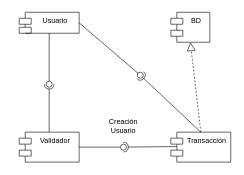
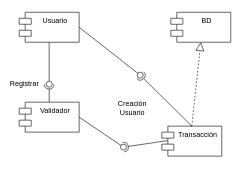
  <mxCell id="0" />
  <mxCell id="1" parent="0" />
- <mxCell id="2" value="Usuario" style="shape=module;align=left;spacingLeft=20;align=center;verticalAlign=top;" vertex="1" parent="1"><mxGeometry x="31" y="20" width="100" height="35" as="geometry" /></mxCell>
+ <mxCell id="2" value="Usuario" style="shape=module;align=left;spacingLeft=20;align=center;verticalAlign=top;" vertex="1" parent="1"><mxGeometry x="31" y="20" width="100" height="50" as="geometry" /></mxCell>
  <mxCell id="3" value="" style="rounded=0;orthogonalLoop=1;jettySize=auto;html=1;endArrow=none;endFill=0;exitX=0.5;exitY=1;exitDx=0;exitDy=0;" edge="1" target="5" parent="1" source="2"><mxGeometry relative="1" as="geometry"><mxPoint x="80" y="90" as="sourcePoint" /></mxGeometry></mxCell>
  <mxCell id="4" value="" style="rounded=0;orthogonalLoop=1;jettySize=auto;html=1;endArrow=halfCircle;endFill=0;entryX=0.5;entryY=0.5;entryDx=0;entryDy=0;endSize=6;strokeWidth=1;exitX=0.5;exitY=0;exitDx=0;exitDy=0;" edge="1" target="5" parent="1" source="7"><mxGeometry relative="1" as="geometry"><mxPoint x="81" y="225" as="sourcePoint" /></mxGeometry></mxCell>
  <mxCell id="5" value="" style="ellipse;whiteSpace=wrap;html=1;fontFamily=Helvetica;fontSize=12;fontColor=#000000;align=center;strokeColor=#000000;fillColor=#ffffff;points=[];aspect=fixed;resizable=0;" vertex="1" parent="1"><mxGeometry x="76" y="135" width="10" height="10" as="geometry" /></mxCell>
- <mxCell id="7" value="Validador" style="shape=module;align=left;spacingLeft=20;align=center;verticalAlign=top;" vertex="1" parent="1"><mxGeometry x="31" y="220" width="100" height="50" as="geometry" /></mxCell>
+ <mxCell id="6" value="Registrar" style="text;html=1;strokeColor=none;fillColor=none;align=center;verticalAlign=middle;whiteSpace=wrap;rounded=0;" vertex="1" parent="1"><mxGeometry x="20" y="130" width="40" height="20" as="geometry" /></mxCell>
+ <mxCell id="7" value="Validador" style="shape=module;align=left;spacingLeft=20;align=center;verticalAlign=top;" vertex="1" parent="1"><mxGeometry x="31" y="170" width="100" height="50" as="geometry" /></mxCell>
  <mxCell id="8" value="" style="rounded=0;orthogonalLoop=1;jettySize=auto;html=1;endArrow=none;endFill=0;exitX=1;exitY=0.5;exitDx=0;exitDy=0;" edge="1" target="10" parent="1" source="7"><mxGeometry relative="1" as="geometry"><mxPoint x="190" y="245" as="sourcePoint" /></mxGeometry></mxCell>
  <mxCell id="9" value="" style="rounded=0;orthogonalLoop=1;jettySize=auto;html=1;endArrow=halfCircle;endFill=0;entryX=0.5;entryY=0.5;entryDx=0;entryDy=0;endSize=6;strokeWidth=1;exitX=0.1;exitY=0.48;exitDx=0;exitDy=0;exitPerimeter=0;" edge="1" target="10" parent="1" source="12"><mxGeometry relative="1" as="geometry"><mxPoint x="225" y="245" as="sourcePoint" /></mxGeometry></mxCell>
  <mxCell id="10" value="" style="ellipse;whiteSpace=wrap;html=1;fontFamily=Helvetica;fontSize=12;fontColor=#000000;align=center;strokeColor=#000000;fillColor=#ffffff;points=[];aspect=fixed;resizable=0;" vertex="1" parent="1"><mxGeometry x="200" y="240" width="10" height="10" as="geometry" /></mxCell>
- <mxCell id="11" value="Creación Usuario" style="text;html=1;strokeColor=none;fillColor=none;align=center;verticalAlign=middle;whiteSpace=wrap;rounded=0;" vertex="1" parent="1"><mxGeometry x="185" y="200" width="40" height="20" as="geometry" /></mxCell>
- <mxCell id="12" value="Transacción" style="shape=module;align=left;spacingLeft=20;align=center;verticalAlign=top;" vertex="1" parent="1"><mxGeometry x="284" y="220" width="100" height="50" as="geometry" /></mxCell>
- <mxCell id="13" value="BD" style="shape=module;align=left;spacingLeft=20;align=center;verticalAlign=top;" vertex="1" parent="1"><mxGeometry x="284" y="20" width="65" height="50" as="geometry" /></mxCell>
+ <mxCell id="11" value="Creación Usuario" style="text;html=1;strokeColor=none;fillColor=none;align=center;verticalAlign=middle;whiteSpace=wrap;rounded=0;" vertex="1" parent="1"><mxGeometry x="200" y="170" width="40" height="20" as="geometry" /></mxCell>
+ <mxCell id="12" value="Transacción" style="shape=module;align=left;spacingLeft=20;align=center;verticalAlign=top;" vertex="1" parent="1"><mxGeometry x="269" y="210" width="100" height="50" as="geometry" /></mxCell>
+ <mxCell id="13" value="BD" style="shape=module;align=left;spacingLeft=20;align=center;verticalAlign=top;" vertex="1" parent="1"><mxGeometry x="284" y="20" width="100" height="50" as="geometry" /></mxCell>
  <mxCell id="14" value="" style="endArrow=block;dashed=1;endFill=0;endSize=12;html=1;entryX=0.5;entryY=1;entryDx=0;entryDy=0;exitX=0.5;exitY=0;exitDx=0;exitDy=0;" edge="1" parent="1" source="12" target="13"><mxGeometry width="160" relative="1" as="geometry"><mxPoint x="334" y="270" as="sourcePoint" /><mxPoint x="530" y="170" as="targetPoint" /></mxGeometry></mxCell>
  <mxCell id="15" value="" style="rounded=0;orthogonalLoop=1;jettySize=auto;html=1;endArrow=none;endFill=0;exitX=1;exitY=0.5;exitDx=0;exitDy=0;" edge="1" target="17" parent="1" source="2"><mxGeometry relative="1" as="geometry"><mxPoint x="213" y="125" as="sourcePoint" /></mxGeometry></mxCell>
  <mxCell id="16" value="" style="rounded=0;orthogonalLoop=1;jettySize=auto;html=1;endArrow=halfCircle;endFill=0;entryX=0.5;entryY=0.5;entryDx=0;entryDy=0;endSize=6;strokeWidth=1;exitX=0.5;exitY=0;exitDx=0;exitDy=0;" edge="1" target="17" parent="1" source="12"><mxGeometry relative="1" as="geometry"><mxPoint x="253" y="125" as="sourcePoint" /></mxGeometry></mxCell>
  <mxCell id="17" value="" style="ellipse;whiteSpace=wrap;html=1;fontFamily=Helvetica;fontSize=12;fontColor=#000000;align=center;strokeColor=#000000;fillColor=#ffffff;points=[];aspect=fixed;resizable=0;" vertex="1" parent="1"><mxGeometry x="228" y="120" width="10" height="10" as="geometry" /></mxCell>
